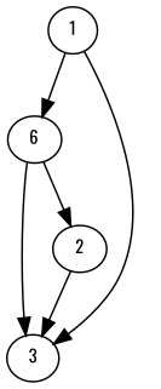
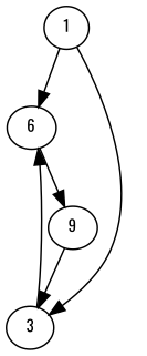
  digraph {
    fontname=Oswald
    node [fontname=Oswald fontsize=10]
    edge [fontname=Oswald]
    1 [height=0.01 width=0.01]
    n2 [height=0.01 label=6 width=0.01]
    3 [height=0.01 width=0.01]
-   2 [height=0.01 width=0.01]
+   2 [height=0.01 width=0.01 label=9]
    1 -> n2
    1 -> 3
-   n2 -> 3
+   3 -> n2
    n2 -> 2
    2 -> 3
  }
